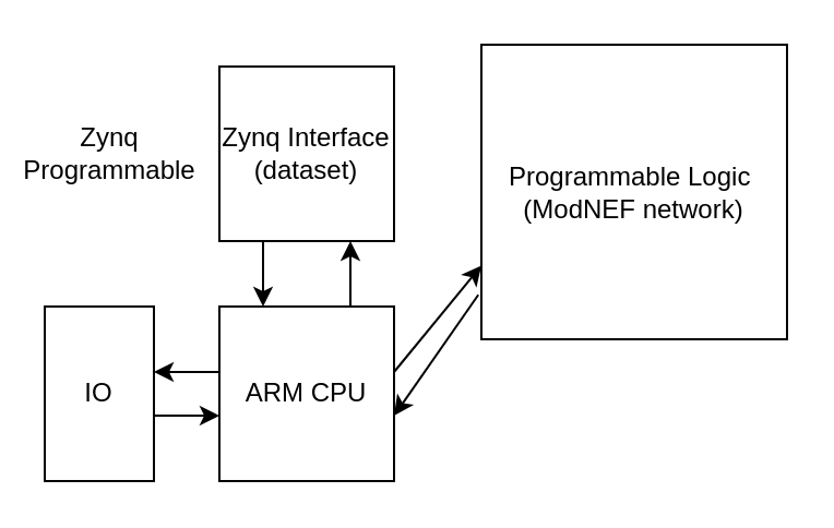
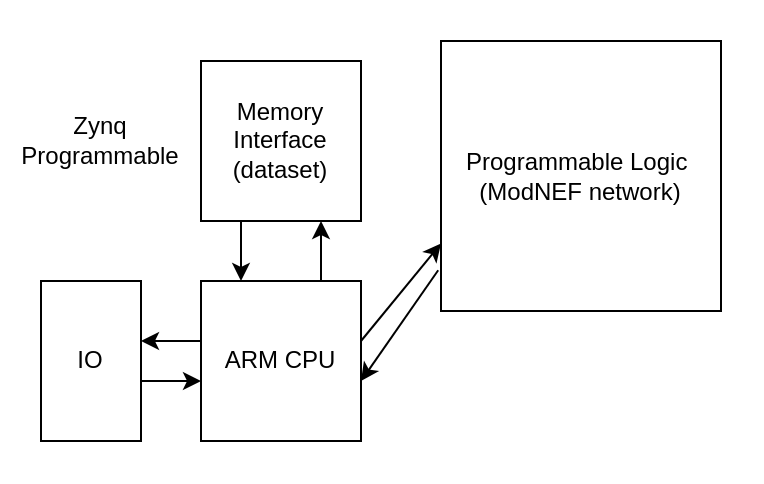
  <mxCell id="0" />
  <mxCell id="1" parent="0" />
  <mxCell id="2" value="ARM CPU" style="rounded=0;whiteSpace=wrap;html=1;" vertex="1" parent="1"><mxGeometry x="100" y="140" width="80" height="80" as="geometry" /></mxCell>
- <mxCell id="3" value="&lt;div&gt;Zynq Interface&lt;/div&gt;&lt;div&gt;(dataset)&lt;br&gt;&lt;/div&gt;" style="rounded=0;whiteSpace=wrap;html=1;" vertex="1" parent="1"><mxGeometry x="100" y="30" width="80" height="80" as="geometry" /></mxCell>
+ <mxCell id="3" value="&lt;div&gt;Memory Interface&lt;/div&gt;&lt;div&gt;(dataset)&lt;br&gt;&lt;/div&gt;" style="rounded=0;whiteSpace=wrap;html=1;" vertex="1" parent="1"><mxGeometry x="100" y="30" width="80" height="80" as="geometry" /></mxCell>
  <mxCell id="4" value="&lt;div&gt;Programmable Logic&amp;nbsp;&lt;/div&gt;&lt;div&gt;(ModNEF network)&lt;/div&gt;" style="rounded=0;whiteSpace=wrap;html=1;" vertex="1" parent="1"><mxGeometry x="220" y="20" width="140" height="135" as="geometry" /></mxCell>
  <mxCell id="5" value="IO" style="rounded=0;whiteSpace=wrap;html=1;" vertex="1" parent="1"><mxGeometry x="20" y="140" width="50" height="80" as="geometry" /></mxCell>
  <mxCell id="6" value="" style="endArrow=classic;html=1;rounded=0;" edge="1" parent="1"><mxGeometry width="50" height="50" relative="1" as="geometry"><mxPoint x="160" y="140" as="sourcePoint" /><mxPoint x="160" y="110" as="targetPoint" /></mxGeometry></mxCell>
  <mxCell id="7" value="" style="endArrow=classic;html=1;rounded=0;" edge="1" parent="1"><mxGeometry width="50" height="50" relative="1" as="geometry"><mxPoint x="120" y="110" as="sourcePoint" /><mxPoint x="120" y="140" as="targetPoint" /></mxGeometry></mxCell>
  <mxCell id="8" value="" style="endArrow=classic;html=1;rounded=0;" edge="1" parent="1"><mxGeometry width="50" height="50" relative="1" as="geometry"><mxPoint x="100" y="170" as="sourcePoint" /><mxPoint x="70" y="170" as="targetPoint" /></mxGeometry></mxCell>
  <mxCell id="9" value="" style="endArrow=classic;html=1;rounded=0;" edge="1" parent="1"><mxGeometry width="50" height="50" relative="1" as="geometry"><mxPoint x="70" y="190" as="sourcePoint" /><mxPoint x="100" y="190" as="targetPoint" /></mxGeometry></mxCell>
  <mxCell id="10" value="" style="endArrow=classic;html=1;rounded=0;exitX=-0.01;exitY=0.849;exitDx=0;exitDy=0;exitPerimeter=0;" edge="1" parent="1" source="4"><mxGeometry width="50" height="50" relative="1" as="geometry"><mxPoint x="210" y="190" as="sourcePoint" /><mxPoint x="180" y="190" as="targetPoint" /></mxGeometry></mxCell>
  <mxCell id="11" value="" style="endArrow=classic;html=1;rounded=0;entryX=0;entryY=0.75;entryDx=0;entryDy=0;" edge="1" parent="1" target="4"><mxGeometry width="50" height="50" relative="1" as="geometry"><mxPoint x="180" y="170" as="sourcePoint" /><mxPoint x="210" y="170" as="targetPoint" /></mxGeometry></mxCell>
  <mxCell id="12" value="Zynq Programmable" style="text;html=1;align=center;verticalAlign=middle;whiteSpace=wrap;rounded=0;" vertex="1" parent="1"><mxGeometry x="20" y="55" width="60" height="30" as="geometry" /></mxCell>
